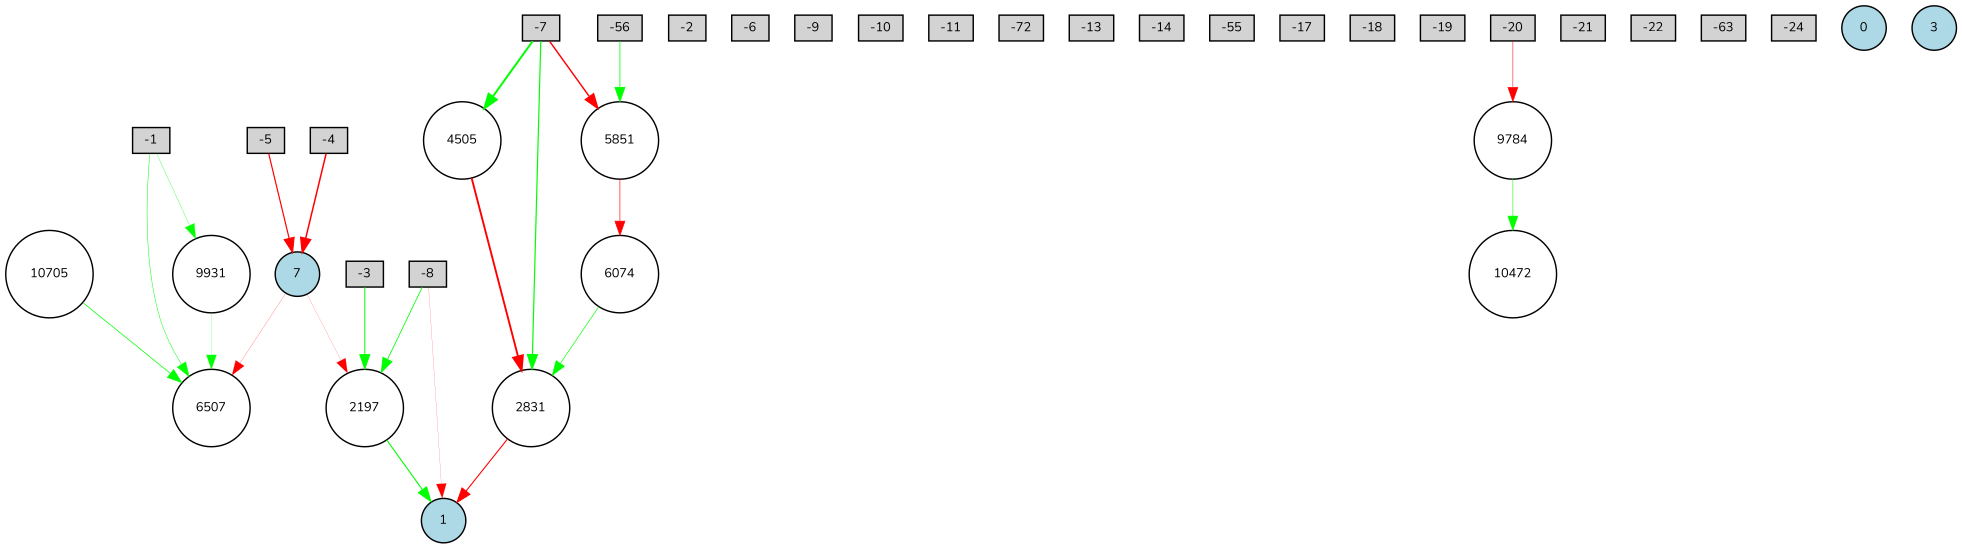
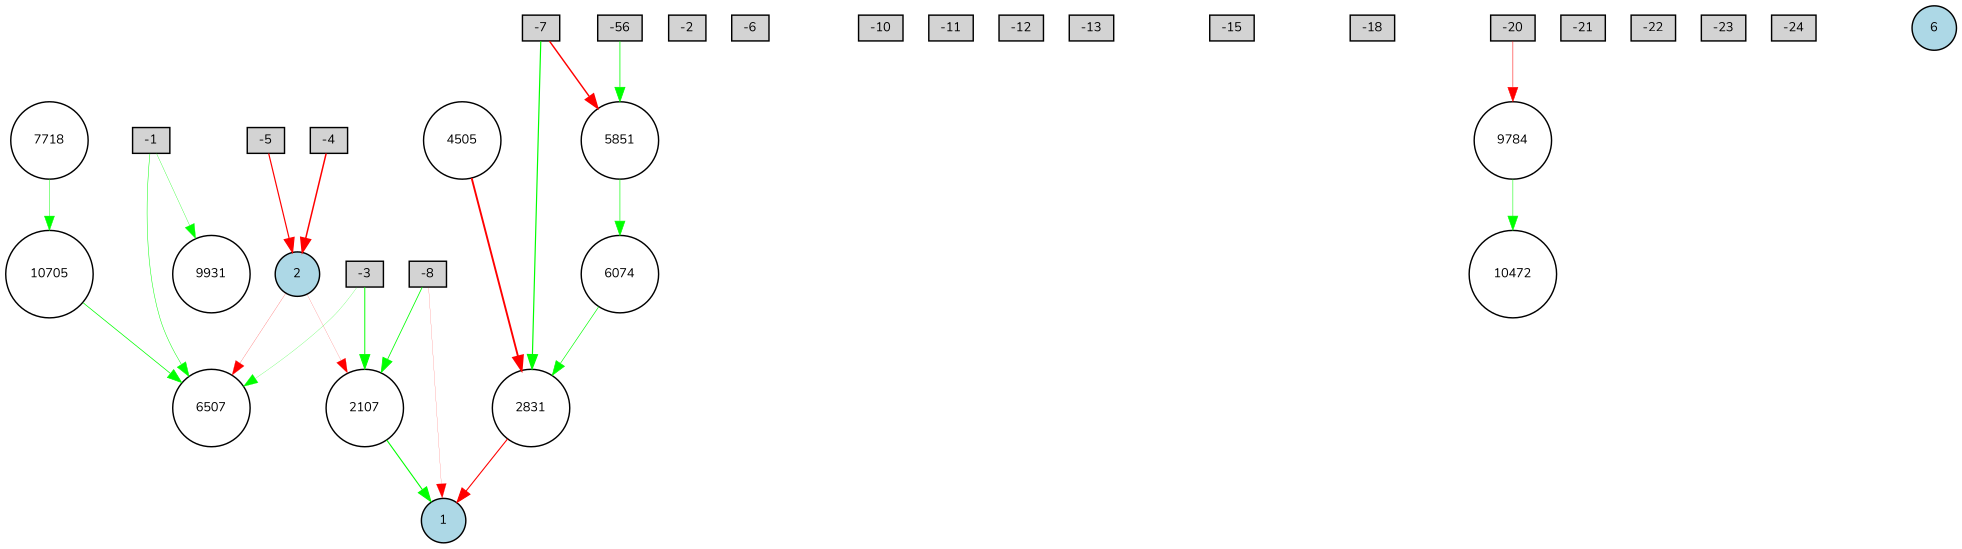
  digraph {
    fontname=Nunito
    node [fillcolor=lightgray fontname=Nunito fontsize=9 shape=box style=filled]
    edge [color=green fontname=Nunito style=solid]
    -1 [height=0.2 width=0.2]
    9931 [fillcolor=white height=0.2 shape=circle width=0.2]
    6507 [fillcolor=white height=0.2 shape=circle width=0.2]
    -2 [height=0.2 width=0.2]
    -3 [height=0.2 width=0.2]
-   2197 [fillcolor=white height=0.2 shape=circle width=0.2]
+   2197 [fillcolor=white height=0.2 shape=circle width=0.2 label=2107]
    1 [fillcolor=lightblue height=0.2 shape=circle width=0.2]
    -4 [height=0.2 width=0.2]
-   2 [fillcolor=lightblue height=0.2 shape=circle width=0.2 label=7]
+   2 [fillcolor=lightblue height=0.2 shape=circle width=0.2]
    -5 [height=0.2 width=0.2]
    -6 [height=0.2 width=0.2]
    -7 [height=0.2 width=0.2]
    2831 [fillcolor=white height=0.2 shape=circle width=0.2]
    4505 [fillcolor=white height=0.2 shape=circle width=0.2]
    5851 [fillcolor=white height=0.2 shape=circle width=0.2]
    -8 [height=0.2 width=0.2]
-   -9 [height=0.2 width=0.2]
    -10 [height=0.2 width=0.2]
    -11 [height=0.2 width=0.2]
-   -12 [height=0.2 width=0.2 label=-72]
+   -12 [height=0.2 width=0.2]
    -13 [height=0.2 width=0.2]
-   -14 [height=0.2 width=0.2]
-   -15 [height=0.2 width=0.2 label=-55]
+   -15 [height=0.2 width=0.2]
    n24 [height=0.2 label=-56 width=0.2]
    6074 [fillcolor=white height=0.2 shape=circle width=0.2]
-   -17 [height=0.2 width=0.2]
    -18 [height=0.2 width=0.2]
-   -19 [height=0.2 width=0.2]
    -20 [height=0.2 width=0.2]
    n30 [fillcolor=white height=0.2 label=9784 shape=circle width=0.2]
    10472 [fillcolor=white height=0.2 shape=circle width=0.2]
    -21 [height=0.2 width=0.2]
    -22 [height=0.2 width=0.2]
-   -23 [height=0.2 width=0.2 label=-63]
+   -23 [height=0.2 width=0.2]
    -24 [height=0.2 width=0.2]
-   0 [fillcolor=lightblue height=0.2 shape=circle width=0.2]
-   3 [fillcolor=lightblue height=0.2 shape=circle width=0.2]
+   3 [fillcolor=lightblue height=0.2 shape=circle width=0.2 label=6]
+   7718 [fillcolor=white height=0.2 shape=circle width=0.2]
    10705 [fillcolor=white height=0.2 shape=circle width=0.2]
    -1 -> 9931 [penwidth=0.22045413778515494]
    -1 -> 6507 [penwidth=0.3339334386926567]
-   9931 -> 6507 [penwidth=0.14912038566489053]
+   -3 -> 6507 [penwidth=0.14912038566489053]
    -3 -> 2197 [penwidth=0.6663172401165255]
    2197 -> 1 [penwidth=0.7612701669685478]
    -4 -> 2 [color=red penwidth=1.0417089097093497]
    2 -> 6507 [color=red penwidth=0.14399869934435366]
    2 -> 2197 [color=red penwidth=0.10210388144573648]
    -5 -> 2 [color=red penwidth=0.828667275862422]
    -7 -> 2831 [penwidth=0.8273911098265756]
-   -7 -> 4505 [penwidth=1.370029775188386]
    -7 -> 5851 [color=red penwidth=1.006011087675716]
    2831 -> 1 [color=red penwidth=0.7527505094386406]
    4505 -> 2831 [color=red penwidth=1.3232140456555959]
-   5851 -> 6074 [color=red penwidth=0.44136907637855183]
+   5851 -> 6074 [penwidth=0.44136907637855183]
    -8 -> 2197 [penwidth=0.5556737554736918]
    -8 -> 1 [color=red penwidth=0.10556572226837725]
    n24 -> 5851 [penwidth=0.5376069480858932]
    6074 -> 2831 [penwidth=0.4570454107992574]
    -20 -> n30 [color=red penwidth=0.3591634893835838]
    n30 -> 10472 [penwidth=0.3578932089730701]
+   7718 -> 10705 [penwidth=0.3172885902554573]
    10705 -> 6507 [penwidth=0.5079533616179106]
  }
